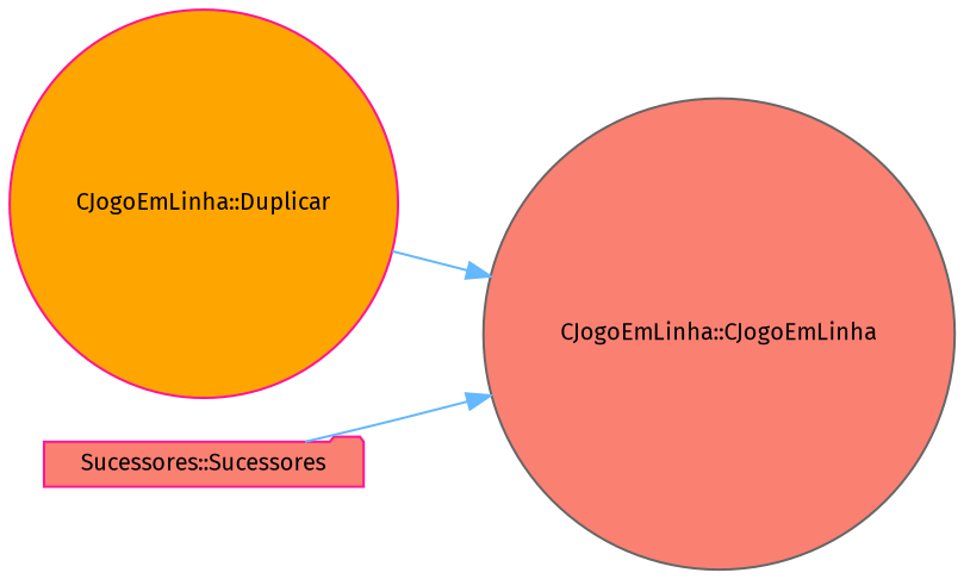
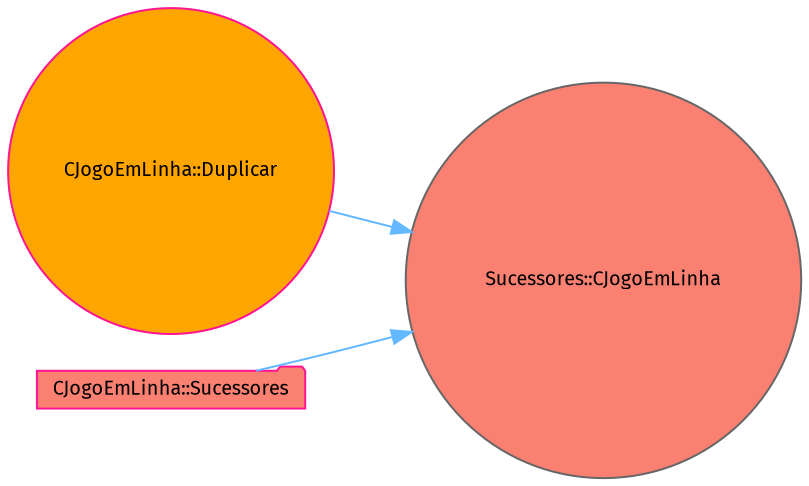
  digraph {
    fontname="Fira Sans"
    rankdir=RL
    node [color=deeppink fillcolor=salmon fontname="Fira Sans" fontsize=10 shape=circle style=filled]
    edge [color=steelblue1 dir=back fontname="Fira Sans" fontsize=10 labelfontname=Helvetica labelfontsize=10 style=solid]
-   n1 [color=gray40 fontcolor=black height=0.2 label="CJogoEmLinha::CJogoEmLinha" width=0.4]
+   n1 [color=gray40 fontcolor=black height=0.2 label="Sucessores::CJogoEmLinha" width=0.4]
    n2 [fillcolor=orange height=0.2 label="CJogoEmLinha::Duplicar" width=0.4]
-   n3 [height=0.2 label="Sucessores::Sucessores" shape=folder width=0.4]
+   n3 [height=0.2 label="CJogoEmLinha::Sucessores" shape=folder width=0.4]
    n1 -> n2
    n1 -> n3
  }
